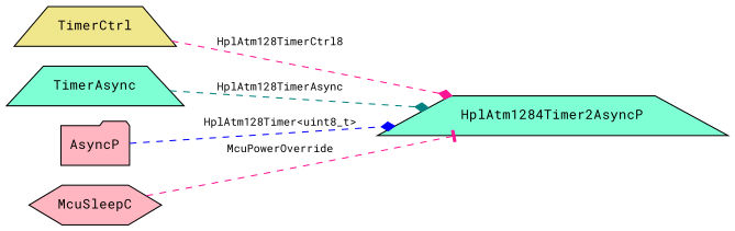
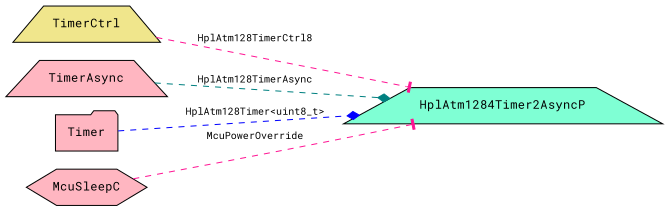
  digraph {
    fontname="Roboto Mono"
    rankdir=LR
    node [fillcolor=aquamarine fontname="Roboto Mono" fontsize=12 shape=trapezium style=filled]
    edge [arrowhead=tee color=deeppink fontname="Roboto Mono" fontsize=10 style=dashed]
    n1 [fillcolor=khaki label=TimerCtrl]
    n2 [label=HplAtm1284Timer2AsyncP]
-   n3 [label=TimerAsync]
-   n4 [fillcolor=lightpink label=AsyncP shape=folder]
+   n3 [fillcolor=lightpink label=TimerAsync]
+   n4 [fillcolor=lightpink label=Timer shape=folder]
    McuSleepC [fillcolor=lightpink shape=hexagon]
-   n1 -> n2 [arrowhead=diamond label=HplAtm128TimerCtrl8]
+   n1 -> n2 [label=HplAtm128TimerCtrl8]
    n3 -> n2 [arrowhead=diamond color=teal label=HplAtm128TimerAsync]
    n4 -> n2 [arrowhead=diamond color=blue label="HplAtm128Timer<uint8_t>"]
    McuSleepC -> n2 [label=McuPowerOverride]
  }
